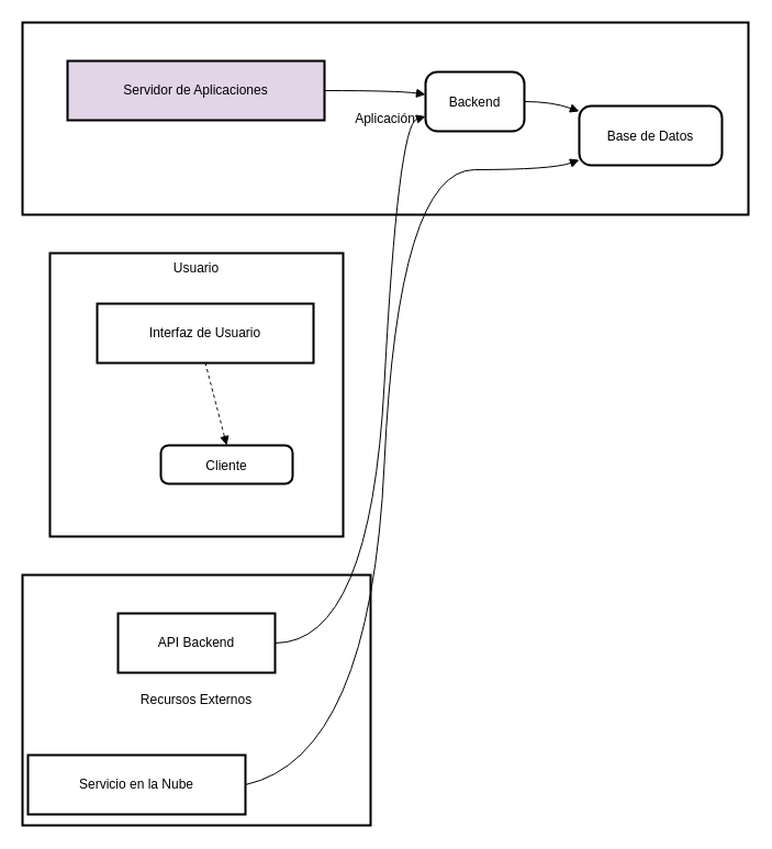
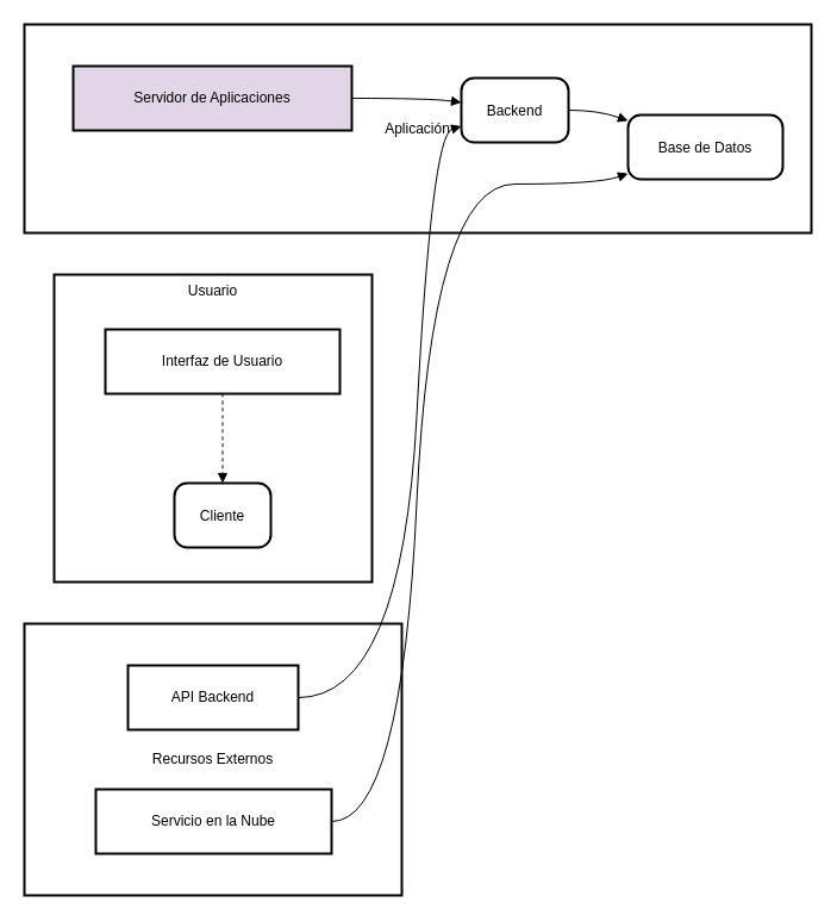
  <mxCell id="0" />
  <mxCell id="1" parent="0" />
  <mxCell id="2" value="Recursos Externos" style="whiteSpace=wrap;strokeWidth=2;" vertex="1" parent="1"><mxGeometry x="20" y="523" width="317" height="228" as="geometry" /></mxCell>
  <mxCell id="3" value="Aplicación" style="whiteSpace=wrap;strokeWidth=2;" vertex="1" parent="1"><mxGeometry x="20" y="20" width="661" height="175" as="geometry" /></mxCell>
  <mxCell id="4" value="Usuario" style="whiteSpace=wrap;strokeWidth=2;verticalAlign=top;" vertex="1" parent="1"><mxGeometry x="45" y="230" width="267" height="258" as="geometry" /></mxCell>
  <mxCell id="5" value="Interfaz de Usuario" style="whiteSpace=wrap;strokeWidth=2;" vertex="1" parent="4"><mxGeometry x="43" y="46" width="197" height="54" as="geometry" /></mxCell>
- <mxCell id="6" value="Cliente" style="rounded=1;arcSize=20;strokeWidth=2" vertex="1" parent="4"><mxGeometry x="101" y="175" width="120" height="35" as="geometry" /></mxCell>
+ <mxCell id="6" value="Cliente" style="rounded=1;arcSize=20;strokeWidth=2" vertex="1" parent="4"><mxGeometry x="101" y="175" width="81" height="54" as="geometry" /></mxCell>
  <mxCell id="7" value="" style="curved=1;startArrow=none;endArrow=block;exitX=0.5;exitY=0.99;entryX=0.5;entryY=-0.01;dashed=1;" edge="1" parent="4" source="5" target="6"><mxGeometry relative="1" as="geometry"><Array as="points" /></mxGeometry></mxCell>
  <mxCell id="8" value="Servidor de Aplicaciones" style="whiteSpace=wrap;strokeWidth=2;fillColor=#e1d5e7;" vertex="1" parent="1"><mxGeometry x="61" y="55" width="234" height="54" as="geometry" /></mxCell>
  <mxCell id="9" value="Backend" style="rounded=1;arcSize=20;strokeWidth=2" vertex="1" parent="1"><mxGeometry x="387" y="65" width="90" height="54" as="geometry" /></mxCell>
  <mxCell id="10" value="Base de Datos" style="rounded=1;arcSize=20;strokeWidth=2" vertex="1" parent="1"><mxGeometry x="527" y="96" width="130" height="54" as="geometry" /></mxCell>
  <mxCell id="11" value="API Backend" style="whiteSpace=wrap;strokeWidth=2;" vertex="1" parent="1"><mxGeometry x="107" y="558" width="143" height="54" as="geometry" /></mxCell>
- <mxCell id="12" value="Servicio en la Nube" style="whiteSpace=wrap;strokeWidth=2;" vertex="1" parent="1"><mxGeometry x="25" y="687" width="198" height="54" as="geometry" /></mxCell>
+ <mxCell id="12" value="Servicio en la Nube" style="whiteSpace=wrap;strokeWidth=2;" vertex="1" parent="1"><mxGeometry x="80" y="662" width="198" height="54" as="geometry" /></mxCell>
  <mxCell id="13" value="" style="curved=1;startArrow=none;endArrow=block;exitX=1;exitY=0.5;entryX=0;entryY=0.38;" edge="1" parent="1" source="8" target="9"><mxGeometry relative="1" as="geometry"><Array as="points"><mxPoint x="362" y="82" /></Array></mxGeometry></mxCell>
  <mxCell id="14" value="" style="curved=1;startArrow=none;endArrow=block;exitX=1;exitY=0.5;entryX=0;entryY=0.09;" edge="1" parent="1" source="9" target="10"><mxGeometry relative="1" as="geometry"><Array as="points"><mxPoint x="502" y="92" /></Array></mxGeometry></mxCell>
  <mxCell id="15" value="" style="curved=1;startArrow=none;endArrow=block;exitX=1;exitY=0.5;entryX=0;entryY=0.75;" edge="1" parent="1" source="11" target="9"><mxGeometry relative="1" as="geometry"><Array as="points"><mxPoint x="337" y="585" /><mxPoint x="362" y="113" /></Array></mxGeometry></mxCell>
  <mxCell id="16" value="" style="curved=1;startArrow=none;endArrow=block;exitX=1;exitY=0.5;entryX=0;entryY=0.91;" edge="1" parent="1" source="12" target="10"><mxGeometry relative="1" as="geometry"><Array as="points"><mxPoint x="337" y="689" /><mxPoint x="362" y="154" /><mxPoint x="502" y="154" /></Array></mxGeometry></mxCell>
